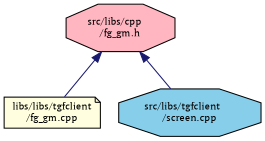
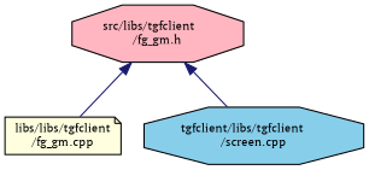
  digraph {
    fontname="PT Serif"
    node [color=black fontname="PT Serif" fontsize=10 shape=octagon style=filled]
    edge [color=midnightblue dir=back fontname="PT Serif" fontsize=10 labelfontname=Helvetica labelfontsize=10 style=solid]
-   n1 [fillcolor=lightpink fontcolor=black height=0.2 label="src/libs/cpp\l/fg_gm.h" width=0.4]
+   n1 [fillcolor=lightpink fontcolor=black height=0.2 label="src/libs/tgfclient\l/fg_gm.h" width=0.4]
    n2 [fillcolor=lightyellow height=0.2 label="libs/libs/tgfclient\l/fg_gm.cpp" shape=note width=0.4]
-   n3 [fillcolor=skyblue height=0.2 label="src/libs/tgfclient\l/screen.cpp" width=0.4]
+   n3 [fillcolor=skyblue height=0.2 label="tgfclient/libs/tgfclient\l/screen.cpp" width=0.4]
    n1 -> n2
    n1 -> n3
  }
